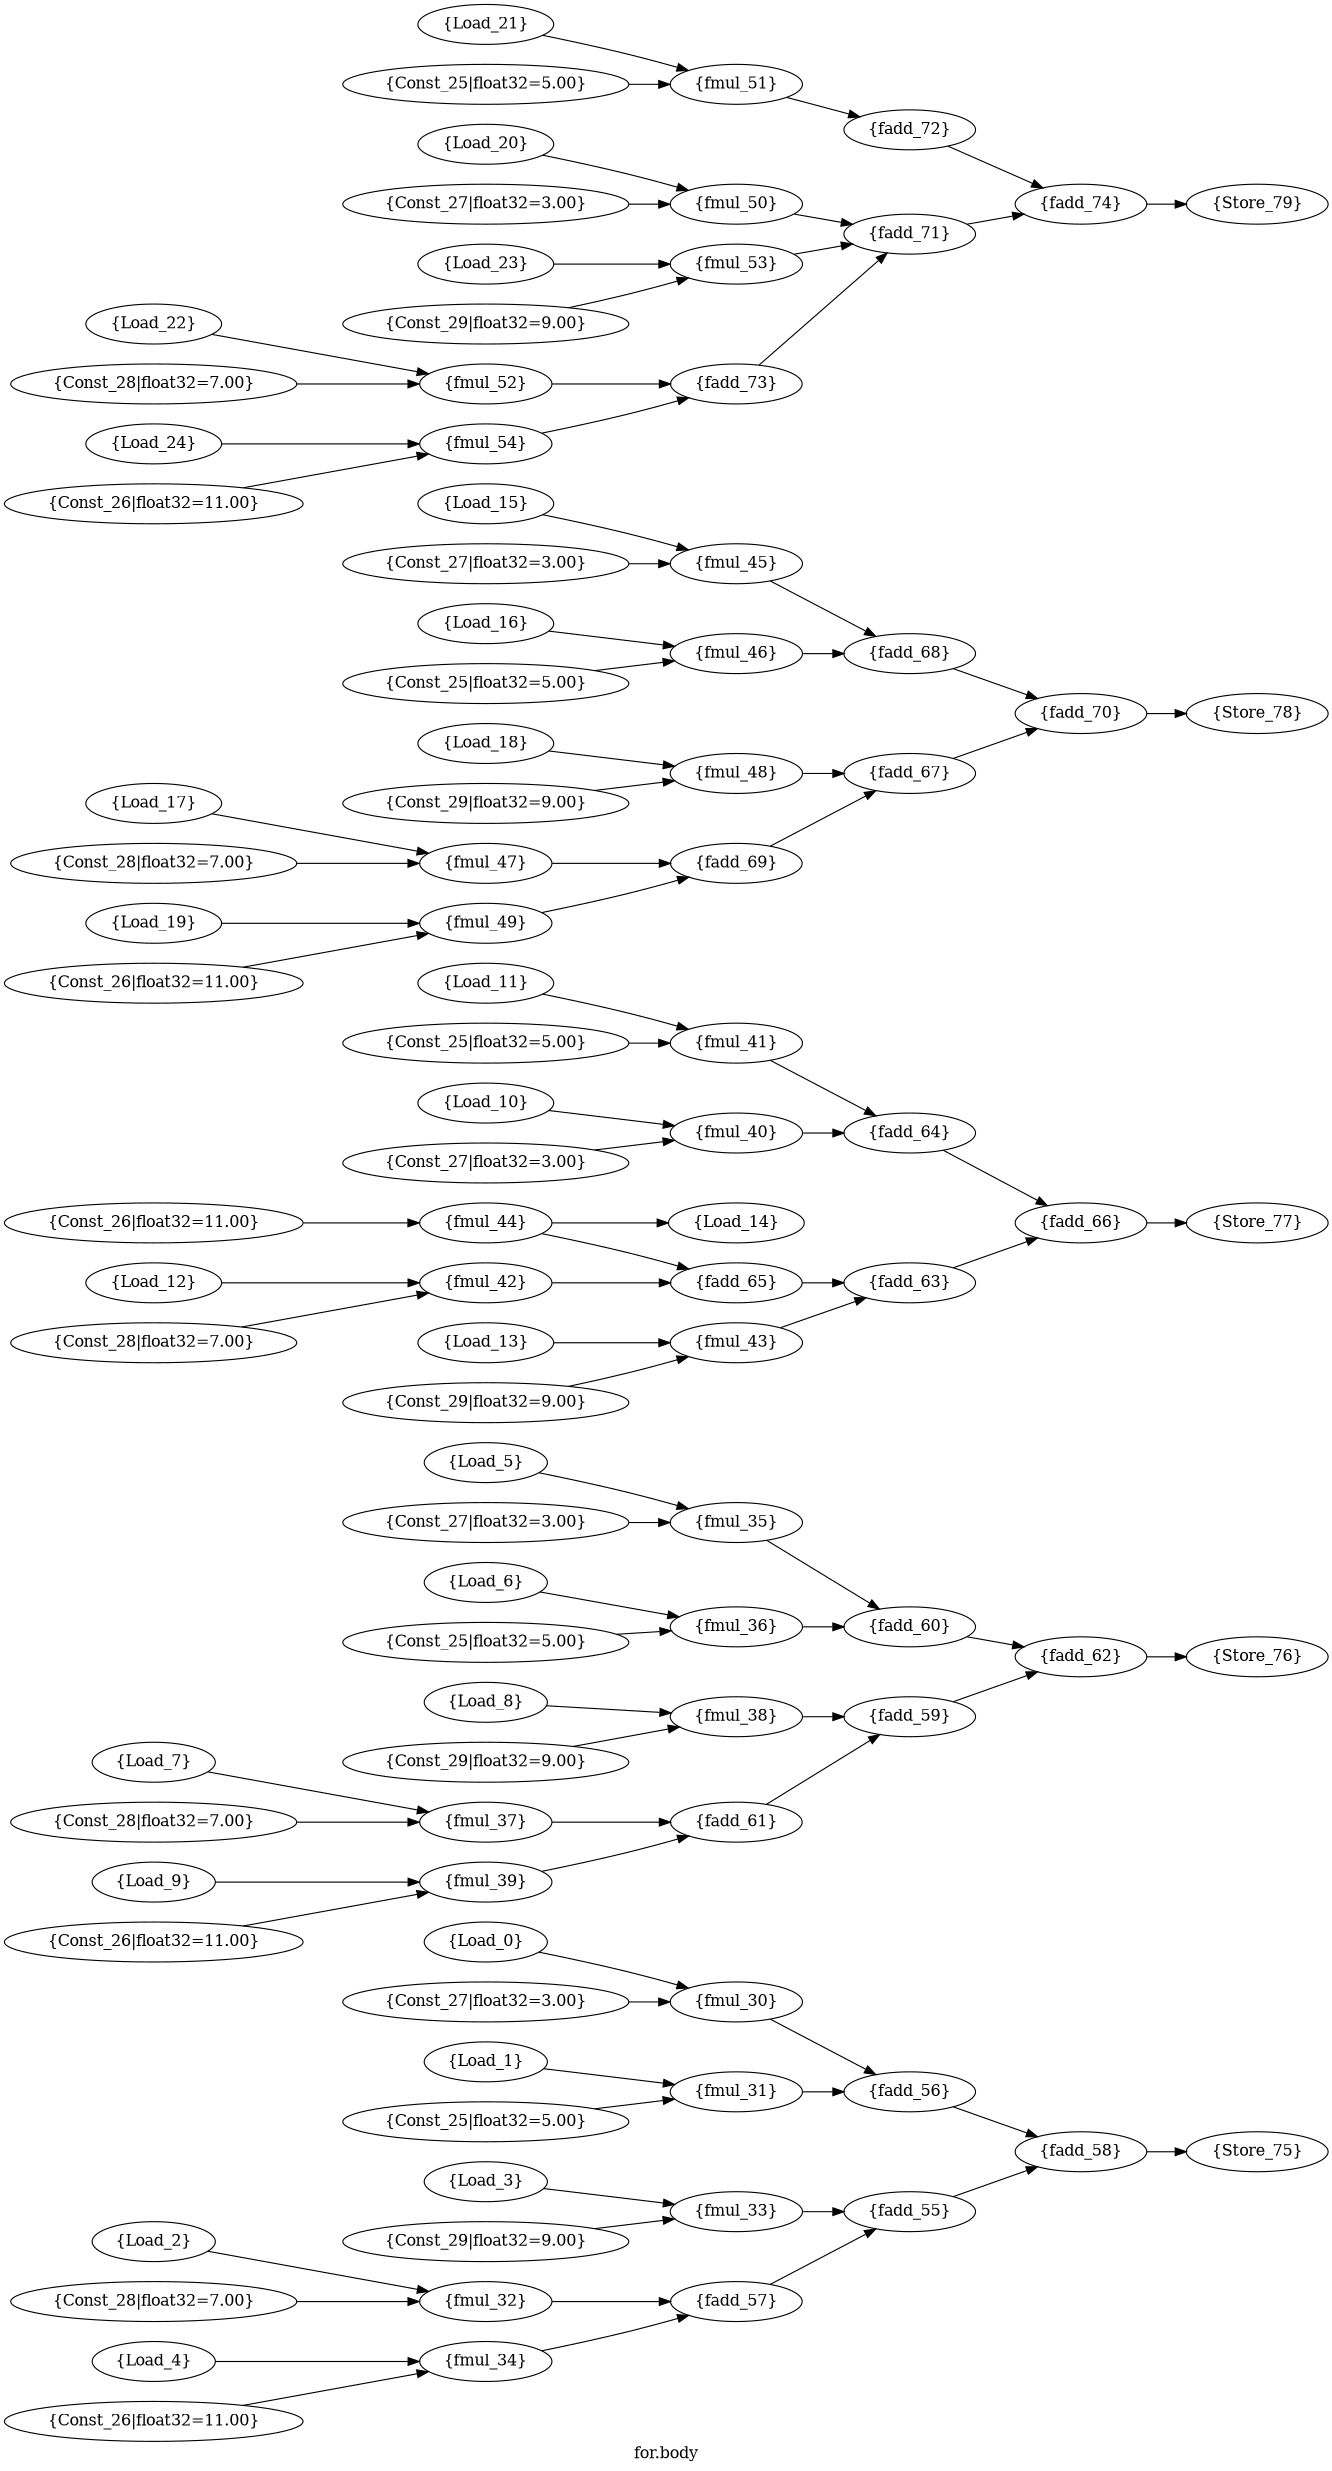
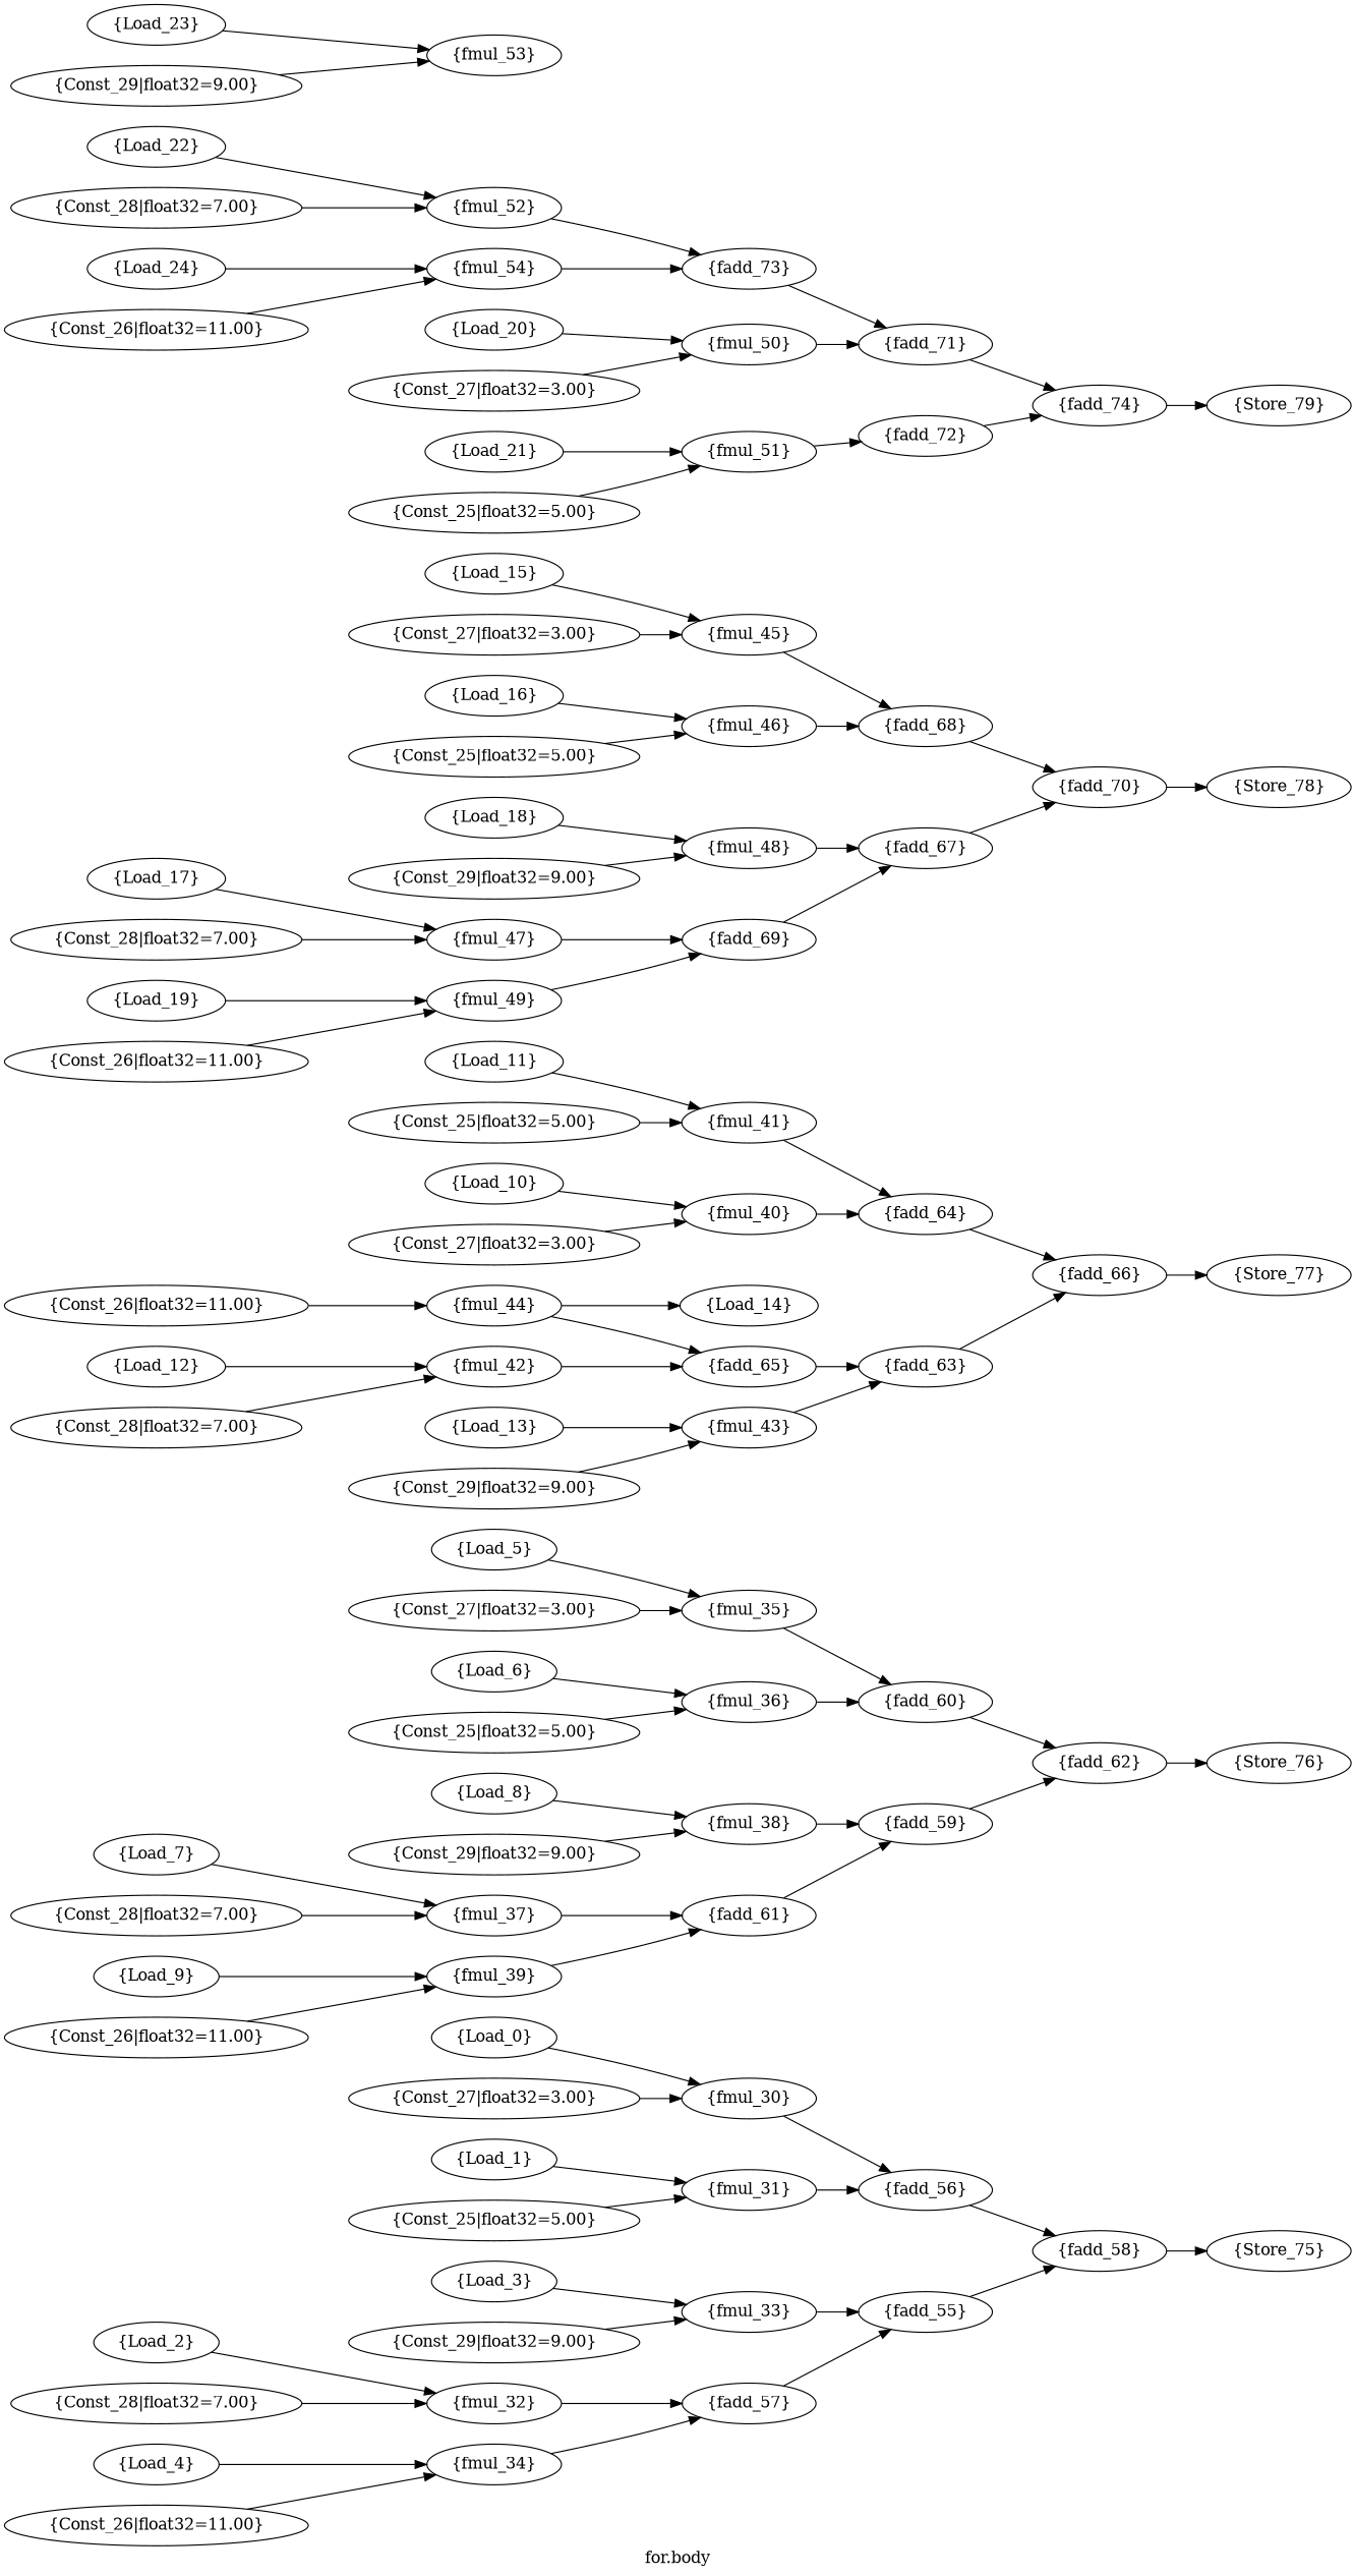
  strict digraph {
    label="for.body"
    rankdir=LR
    node [opcode=INPUT]
    edge [driver=outPinA load=inPinA]
    n1 [data=array label="{Load_0}"]
    n2 [label="{fmul_30}" opcode=FMUL]
    n3 [label="{fadd_56}" opcode=FADD]
    n4 [data=array label="{Load_1}"]
    n5 [label="{fmul_31}" opcode=FMUL]
    n6 [data=array label="{Load_2}"]
    n7 [label="{fmul_32}" opcode=FMUL]
    n8 [label="{fadd_57}" opcode=FADD]
    n9 [data=array label="{Load_3}"]
    n10 [label="{fmul_33}" opcode=FMUL]
    n11 [label="{fadd_55}" opcode=FADD]
    n12 [data=array label="{Load_4}"]
    n13 [label="{fmul_34}" opcode=FMUL]
    n14 [data=array label="{Load_5}"]
    n15 [label="{fmul_35}" opcode=FMUL]
    n16 [label="{fadd_60}" opcode=FADD]
    n17 [data=array label="{Load_6}"]
    n18 [label="{fmul_36}" opcode=FMUL]
    n19 [data=array label="{Load_7}"]
    n20 [label="{fmul_37}" opcode=FMUL]
    n21 [label="{fadd_61}" opcode=FADD]
    n22 [data=array label="{Load_8}"]
    n23 [label="{fmul_38}" opcode=FMUL]
    n24 [label="{fadd_59}" opcode=FADD]
    n25 [data=array label="{Load_9}"]
    n26 [label="{fmul_39}" opcode=FMUL]
    n27 [data=array label="{Load_10}"]
    n28 [label="{fmul_40}" opcode=FMUL]
    n29 [label="{fadd_64}" opcode=FADD]
    n30 [data=array label="{Load_11}"]
    n31 [label="{fmul_41}" opcode=FMUL]
    n32 [data=array label="{Load_12}"]
    n33 [label="{fmul_42}" opcode=FMUL]
    n34 [label="{fadd_65}" opcode=FADD]
    n35 [data=array label="{Load_13}"]
    n36 [label="{fmul_43}" opcode=FMUL]
    n37 [label="{fadd_63}" opcode=FADD]
    n38 [data=array label="{Load_14}"]
    n39 [label="{fmul_44}" opcode=FMUL]
    n40 [data=array label="{Load_15}"]
    n41 [label="{fmul_45}" opcode=FMUL]
    n42 [label="{fadd_68}" opcode=FADD]
    n43 [data=array label="{Load_16}"]
    n44 [label="{fmul_46}" opcode=FMUL]
    n45 [data=array label="{Load_17}"]
    n46 [label="{fmul_47}" opcode=FMUL]
    n47 [label="{fadd_69}" opcode=FADD]
    n48 [data=array label="{Load_18}"]
    n49 [label="{fmul_48}" opcode=FMUL]
    n50 [label="{fadd_67}" opcode=FADD]
    n51 [data=array label="{Load_19}"]
    n52 [label="{fmul_49}" opcode=FMUL]
    n53 [data=array label="{Load_20}"]
    n54 [label="{fmul_50}" opcode=FMUL]
    n55 [label="{fadd_71}" opcode=FADD]
    n56 [data=array label="{Load_21}"]
    n57 [label="{fmul_51}" opcode=FMUL]
    n58 [label="{fadd_72}" opcode=FADD]
    n59 [data=array label="{Load_22}"]
    n60 [label="{fmul_52}" opcode=FMUL]
    n61 [label="{fadd_73}" opcode=FADD]
    n62 [data=array label="{Load_23}"]
    n63 [label="{fmul_53}" opcode=FMUL]
    n64 [data=array label="{Load_24}"]
    n65 [label="{fmul_54}" opcode=FMUL]
    n66 [label="{fadd_58}" opcode=FADD]
    n67 [label="{fadd_62}" opcode=FADD]
    n68 [label="{fadd_66}" opcode=FADD]
    n69 [label="{fadd_70}" opcode=FADD]
    n70 [label="{fadd_74}" opcode=FADD]
    n71 [data=arraySol label="{Store_75}" opcode=OUTPUT]
    n72 [data=arraySol label="{Store_76}" opcode=OUTPUT]
    n73 [data=arraySol label="{Store_77}" opcode=OUTPUT]
    n74 [data=arraySol label="{Store_78}" opcode=OUTPUT]
    n75 [data=arraySol label="{Store_79}" opcode=OUTPUT]
    n76 [constVal=1 float32=5.00 label="{Const_25|float32=5.00}" opcode=CONST]
    n77 [constVal=1 float32=5.00 label="{Const_25|float32=5.00}" opcode=CONST]
    n78 [constVal=1 float32=5.00 label="{Const_25|float32=5.00}" opcode=CONST]
    n79 [constVal=1 float32=5.00 label="{Const_25|float32=5.00}" opcode=CONST]
    n80 [constVal=1 float32=5.00 label="{Const_25|float32=5.00}" opcode=CONST]
    n81 [constVal=1 float32=11.00 label="{Const_26|float32=11.00}" opcode=CONST]
    n82 [constVal=1 float32=11.00 label="{Const_26|float32=11.00}" opcode=CONST]
    n83 [constVal=1 float32=11.00 label="{Const_26|float32=11.00}" opcode=CONST]
    n84 [constVal=1 float32=11.00 label="{Const_26|float32=11.00}" opcode=CONST]
    n85 [constVal=1 float32=11.00 label="{Const_26|float32=11.00}" opcode=CONST]
    n86 [constVal=1 float32=3.00 label="{Const_27|float32=3.00}" opcode=CONST]
    n87 [constVal=1 float32=3.00 label="{Const_27|float32=3.00}" opcode=CONST]
    n88 [constVal=1 float32=3.00 label="{Const_27|float32=3.00}" opcode=CONST]
    n89 [constVal=1 float32=3.00 label="{Const_27|float32=3.00}" opcode=CONST]
    n90 [constVal=1 float32=3.00 label="{Const_27|float32=3.00}" opcode=CONST]
    n91 [constVal=1 float32=7.00 label="{Const_28|float32=7.00}" opcode=CONST]
    n92 [constVal=1 float32=7.00 label="{Const_28|float32=7.00}" opcode=CONST]
    n93 [constVal=1 float32=7.00 label="{Const_28|float32=7.00}" opcode=CONST]
    n94 [constVal=1 float32=7.00 label="{Const_28|float32=7.00}" opcode=CONST]
    n95 [constVal=1 float32=7.00 label="{Const_28|float32=7.00}" opcode=CONST]
    n96 [constVal=1 float32=9.00 label="{Const_29|float32=9.00}" opcode=CONST]
    n97 [constVal=1 float32=9.00 label="{Const_29|float32=9.00}" opcode=CONST]
    n98 [constVal=1 float32=9.00 label="{Const_29|float32=9.00}" opcode=CONST]
    n99 [constVal=1 float32=9.00 label="{Const_29|float32=9.00}" opcode=CONST]
    n100 [constVal=1 float32=9.00 label="{Const_29|float32=9.00}" opcode=CONST]
    n1 -> n2 [load=inPinB]
    n2 -> n3 [load=inPinB]
    n3 -> n66 [load=inPinB]
    n4 -> n5 [load=inPinB]
    n5 -> n3
    n6 -> n7 [load=inPinB]
    n7 -> n8 [load=inPinB]
    n8 -> n11
    n9 -> n10 [load=inPinB]
    n10 -> n11 [load=inPinB]
    n11 -> n66
    n12 -> n13 [load=inPinB]
    n13 -> n8
    n14 -> n15 [load=inPinB]
    n15 -> n16 [load=inPinB]
    n16 -> n67 [load=inPinB]
    n17 -> n18 [load=inPinB]
    n18 -> n16
    n19 -> n20 [load=inPinB]
    n20 -> n21 [load=inPinB]
    n21 -> n24
    n22 -> n23 [load=inPinB]
    n23 -> n24 [load=inPinB]
    n24 -> n67
    n25 -> n26 [load=inPinB]
    n26 -> n21
    n27 -> n28 [load=inPinB]
    n28 -> n29 [load=inPinB]
    n29 -> n68 [load=inPinB]
    n30 -> n31 [load=inPinB]
    n31 -> n29
    n32 -> n33 [load=inPinB]
    n33 -> n34 [load=inPinB]
    n34 -> n37
    n35 -> n36 [load=inPinB]
    n36 -> n37 [load=inPinB]
    n37 -> n68
    n39 -> n34
    n39 -> n38 [load=inPinB]
    n40 -> n41 [load=inPinB]
    n41 -> n42 [load=inPinB]
    n42 -> n69 [load=inPinB]
    n43 -> n44 [load=inPinB]
    n44 -> n42
    n45 -> n46 [load=inPinB]
    n46 -> n47 [load=inPinB]
    n47 -> n50
    n48 -> n49 [load=inPinB]
    n49 -> n50 [load=inPinB]
    n50 -> n69
    n51 -> n52 [load=inPinB]
    n52 -> n47
    n53 -> n54 [load=inPinB]
    n54 -> n55 [load=inPinB]
    n55 -> n70
    n56 -> n57 [load=inPinB]
    n57 -> n58
    n58 -> n70 [load=inPinB]
    n59 -> n60 [load=inPinB]
    n60 -> n61 [load=inPinB]
    n61 -> n55
    n62 -> n63 [load=inPinB]
-   n63 -> n55 [load=inPinB]
    n64 -> n65 [load=inPinB]
    n65 -> n61
    n66 -> n71
    n67 -> n72
    n68 -> n73
    n69 -> n74
    n70 -> n75
    n76 -> n18
    n77 -> n5
    n78 -> n31
    n79 -> n57
    n80 -> n44
    n81 -> n13
    n82 -> n65
    n83 -> n52
    n84 -> n26
    n85 -> n39
    n86 -> n41
    n87 -> n15
    n88 -> n28
    n89 -> n2
    n90 -> n54
    n91 -> n60
    n92 -> n46
    n93 -> n20
    n94 -> n33
    n95 -> n7
    n96 -> n23
    n97 -> n36
    n98 -> n10
    n99 -> n63
    n100 -> n49
  }
